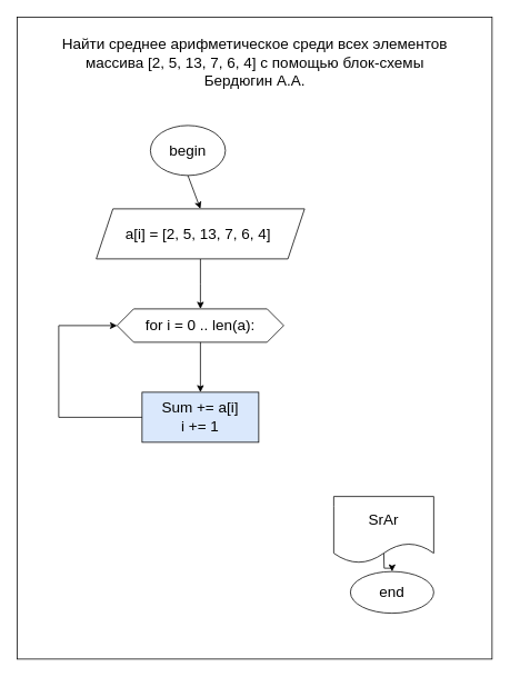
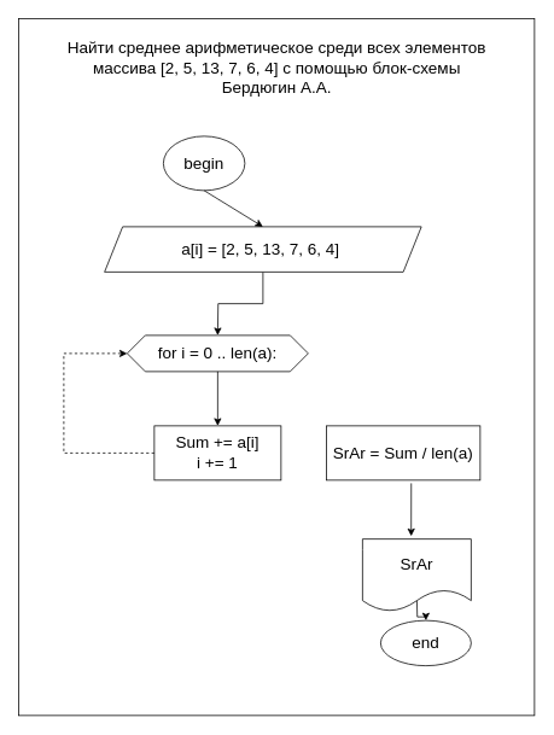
  <mxCell id="0" />
  <mxCell id="1" parent="0" />
  <mxCell id="2" value="" style="rounded=0;whiteSpace=wrap;html=1;" vertex="1" parent="1"><mxGeometry x="20" y="20" width="570" height="770" as="geometry" /></mxCell>
  <mxCell id="3" value="&lt;font style=&quot;font-size: 18px;&quot;&gt;begin&lt;/font&gt;" style="ellipse;whiteSpace=wrap;html=1;" vertex="1" parent="1"><mxGeometry x="180" y="150" width="90" height="60" as="geometry" /></mxCell>
  <mxCell id="4" style="edgeStyle=orthogonalEdgeStyle;rounded=0;orthogonalLoop=1;jettySize=auto;html=1;exitX=0.5;exitY=1;exitDx=0;exitDy=0;" edge="1" parent="1" source="5"><mxGeometry relative="1" as="geometry"><mxPoint x="240" y="370" as="targetPoint" /></mxGeometry></mxCell>
- <mxCell id="5" value="&lt;font style=&quot;font-size: 18px;&quot;&gt;a[i] = [2, 5, 13, 7, 6, 4]&amp;nbsp;&lt;/font&gt;" style="shape=parallelogram;perimeter=parallelogramPerimeter;whiteSpace=wrap;html=1;fixedSize=1;" vertex="1" parent="1"><mxGeometry x="115" y="250" width="250" height="60" as="geometry" /></mxCell>
+ <mxCell id="5" value="&lt;font style=&quot;font-size: 18px;&quot;&gt;a[i] = [2, 5, 13, 7, 6, 4]&amp;nbsp;&lt;/font&gt;" style="shape=parallelogram;perimeter=parallelogramPerimeter;whiteSpace=wrap;html=1;fixedSize=1;" vertex="1" parent="1"><mxGeometry x="115" y="250" width="350" height="50" as="geometry" /></mxCell>
  <mxCell id="6" value="" style="endArrow=classic;html=1;rounded=0;exitX=0.5;exitY=1;exitDx=0;exitDy=0;entryX=0.5;entryY=0;entryDx=0;entryDy=0;" edge="1" parent="1" source="3" target="5"><mxGeometry width="50" height="50" relative="1" as="geometry"><mxPoint x="230" y="370" as="sourcePoint" /><mxPoint x="280" y="320" as="targetPoint" /></mxGeometry></mxCell>
- <mxCell id="7" value="&lt;font style=&quot;font-size: 18px;&quot;&gt;Sum += a[i]&lt;br&gt;i += 1&lt;br&gt;&lt;/font&gt;" style="rounded=0;whiteSpace=wrap;html=1;fillColor=#dae8fc;" vertex="1" parent="1"><mxGeometry x="170" y="470" width="140" height="60" as="geometry" /></mxCell>
+ <mxCell id="7" value="&lt;font style=&quot;font-size: 18px;&quot;&gt;Sum += a[i]&lt;br&gt;i += 1&lt;br&gt;&lt;/font&gt;" style="rounded=0;whiteSpace=wrap;html=1;" vertex="1" parent="1"><mxGeometry x="170" y="470" width="140" height="60" as="geometry" /></mxCell>
  <mxCell id="8" style="edgeStyle=orthogonalEdgeStyle;rounded=0;orthogonalLoop=1;jettySize=auto;html=1;" edge="1" parent="1" target="9"><mxGeometry relative="1" as="geometry"><mxPoint x="460" y="700" as="targetPoint" /><mxPoint x="460" y="660" as="sourcePoint" /></mxGeometry></mxCell>
  <mxCell id="9" value="&lt;font style=&quot;font-size: 18px;&quot;&gt;end&lt;/font&gt;" style="ellipse;whiteSpace=wrap;html=1;" vertex="1" parent="1"><mxGeometry x="420" y="685" width="100" height="50" as="geometry" /></mxCell>
  <mxCell id="10" value="&lt;font style=&quot;font-size: 18px;&quot;&gt;Найти среднее арифметическое среди всех элементов массива [2, 5, 13, 7, 6, 4] с помощью блок-схемы&lt;br&gt;Бердюгин А.А.&lt;br&gt;&lt;/font&gt;" style="text;html=1;strokeColor=none;fillColor=none;align=center;verticalAlign=middle;whiteSpace=wrap;rounded=0;" vertex="1" parent="1"><mxGeometry x="57.5" y="70" width="495" height="10" as="geometry" /></mxCell>
  <mxCell id="11" value="&lt;font style=&quot;font-size: 18px;&quot;&gt;for i = 0 .. len(a):&lt;/font&gt;" style="shape=hexagon;perimeter=hexagonPerimeter2;whiteSpace=wrap;html=1;fixedSize=1;" vertex="1" parent="1"><mxGeometry x="140" y="370" width="200" height="40" as="geometry" /></mxCell>
  <mxCell id="12" value="" style="endArrow=classic;html=1;rounded=0;exitX=0.5;exitY=1;exitDx=0;exitDy=0;" edge="1" parent="1" source="11"><mxGeometry width="50" height="50" relative="1" as="geometry"><mxPoint x="250" y="650" as="sourcePoint" /><mxPoint x="240" y="470" as="targetPoint" /></mxGeometry></mxCell>
- <mxCell id="14" value="" style="endArrow=classic;html=1;rounded=0;exitX=0;exitY=0.5;exitDx=0;exitDy=0;entryX=0;entryY=0.5;entryDx=0;entryDy=0;" edge="1" parent="1" source="7" target="11"><mxGeometry width="50" height="50" relative="1" as="geometry"><mxPoint x="0" y="500" as="sourcePoint" /><mxPoint x="50" y="450" as="targetPoint" /><Array as="points"><mxPoint x="70" y="500" /><mxPoint x="70" y="390" /></Array></mxGeometry></mxCell>
+ <mxCell id="13" value="&lt;font style=&quot;font-size: 18px;&quot;&gt;SrAr = Sum / len(a)&lt;/font&gt;" style="rounded=0;whiteSpace=wrap;html=1;" vertex="1" parent="1"><mxGeometry x="360" y="470" width="170" height="60" as="geometry" /></mxCell>
+ <mxCell id="14" value="" style="endArrow=classic;html=1;rounded=0;exitX=0;exitY=0.5;exitDx=0;exitDy=0;entryX=0;entryY=0.5;entryDx=0;entryDy=0;dashed=1;" edge="1" parent="1" source="7" target="11"><mxGeometry width="50" height="50" relative="1" as="geometry"><mxPoint x="0" y="500" as="sourcePoint" /><mxPoint x="50" y="450" as="targetPoint" /><Array as="points"><mxPoint x="70" y="500" /><mxPoint x="70" y="390" /></Array></mxGeometry></mxCell>
+ <mxCell id="15" value="" style="endArrow=classic;html=1;rounded=0;exitX=0.552;exitY=1.057;exitDx=0;exitDy=0;exitPerimeter=0;entryX=0.448;entryY=-0.04;entryDx=0;entryDy=0;entryPerimeter=0;" edge="1" parent="1" source="13" target="16"><mxGeometry width="50" height="50" relative="1" as="geometry"><mxPoint x="480" y="590" as="sourcePoint" /><mxPoint x="530" y="540" as="targetPoint" /></mxGeometry></mxCell>
  <mxCell id="16" value="&lt;font style=&quot;font-size: 18px;&quot;&gt;SrAr&lt;/font&gt;" style="shape=document;whiteSpace=wrap;html=1;boundedLbl=1;" vertex="1" parent="1"><mxGeometry x="400" y="595" width="120" height="80" as="geometry" /></mxCell>
